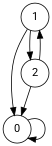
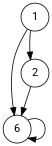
  digraph {
    fontname=Roboto
    node [fontname=Roboto shape=circle]
    edge [fontname=Roboto]
-   0
+   0 [label=6]
    1
    2
    0 -> 0
    1 -> 0
    1 -> 2
    2 -> 0
-   2 -> 1
  }
